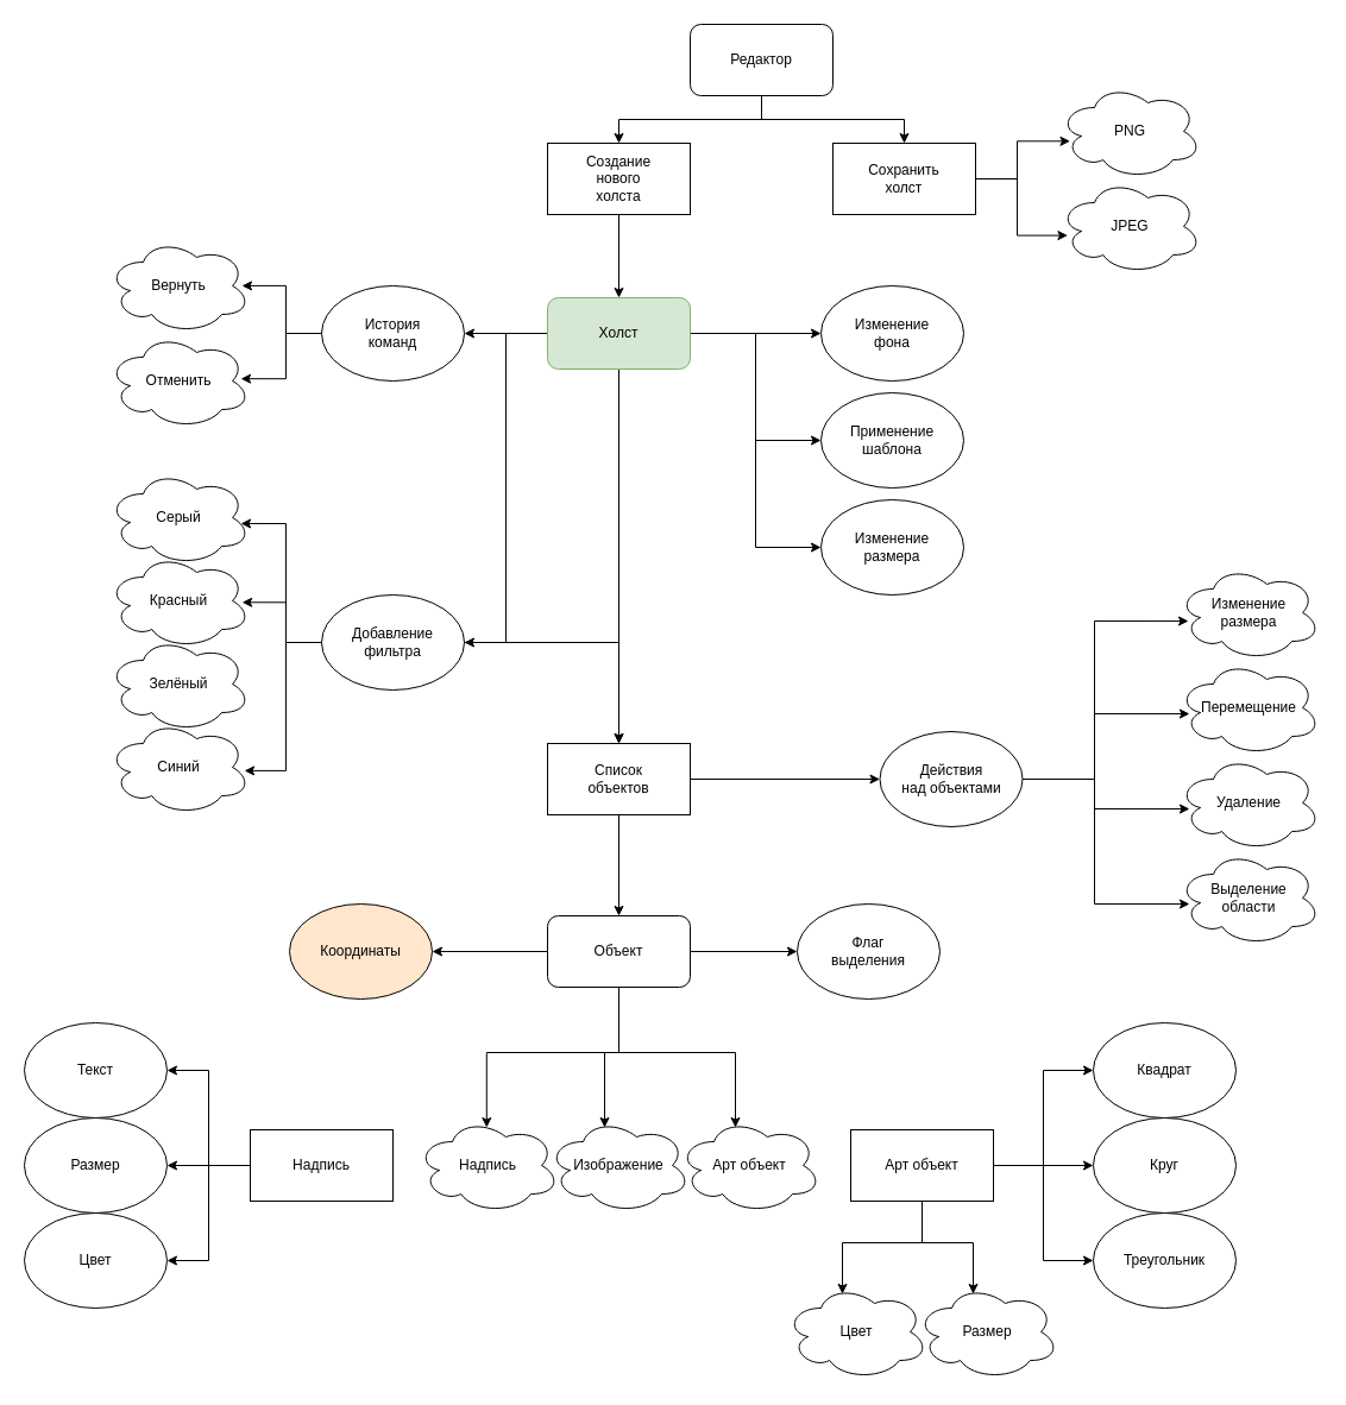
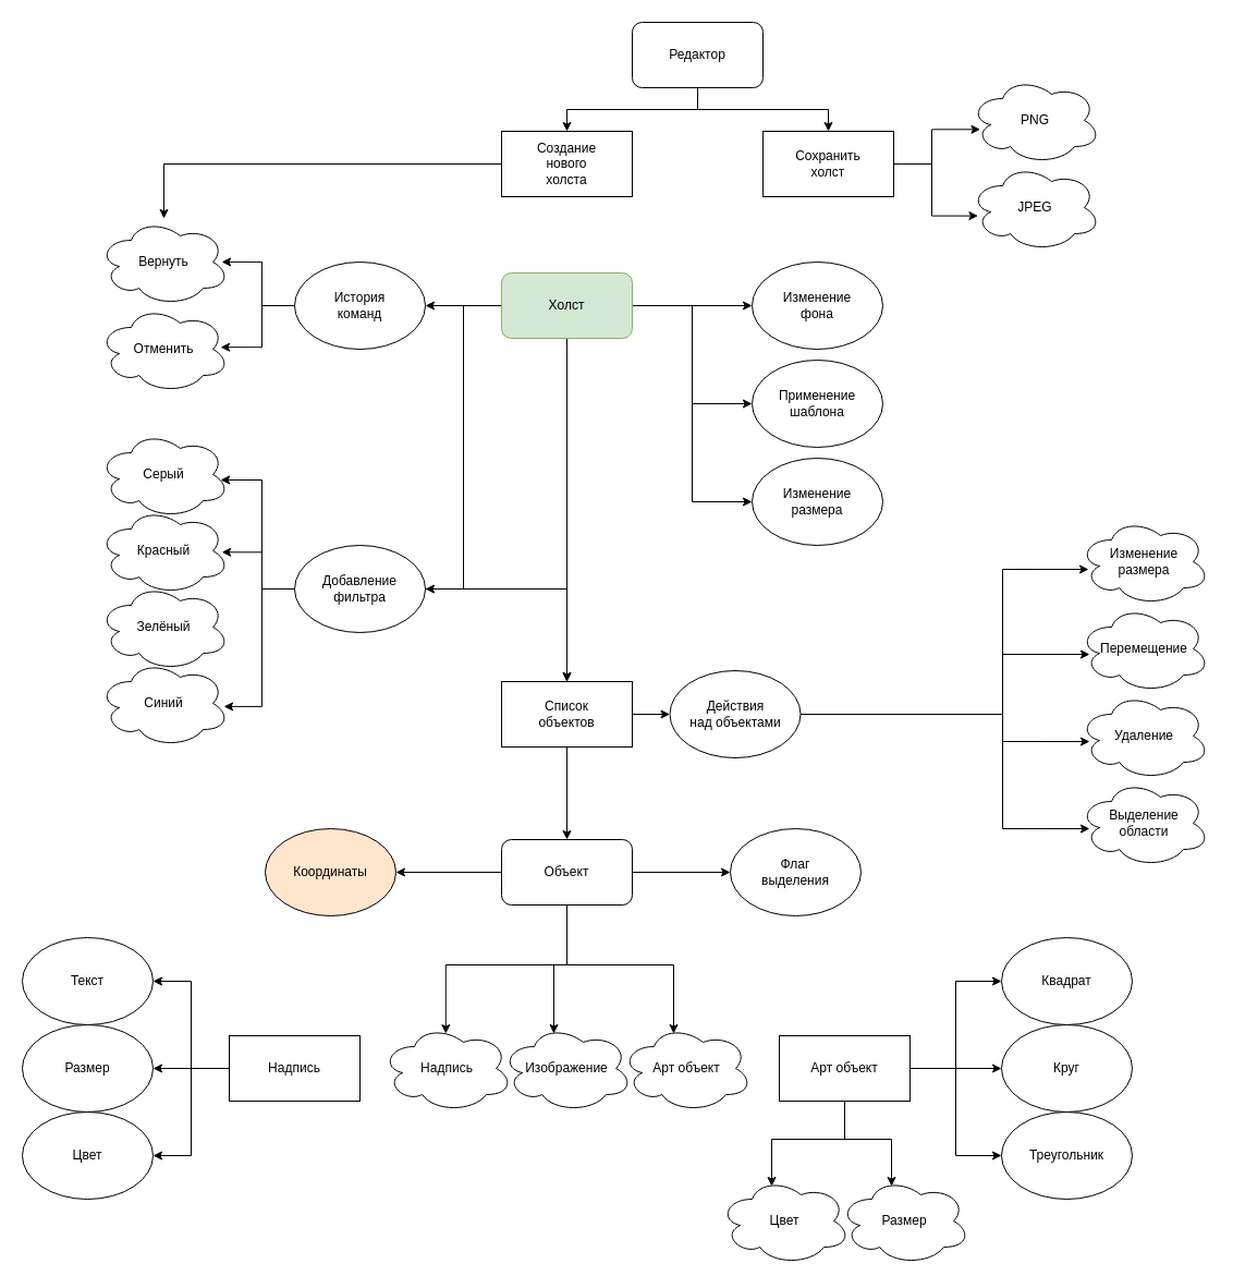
  <mxCell id="0" />
  <mxCell id="1" parent="0" />
  <mxCell id="2" style="edgeStyle=orthogonalEdgeStyle;rounded=0;orthogonalLoop=1;jettySize=auto;html=1;entryX=1;entryY=0.5;entryDx=0;entryDy=0;" parent="1" source="8" target="24" edge="1"><mxGeometry relative="1" as="geometry" /></mxCell>
  <mxCell id="3" style="edgeStyle=orthogonalEdgeStyle;rounded=0;orthogonalLoop=1;jettySize=auto;html=1;entryX=1;entryY=0.5;entryDx=0;entryDy=0;" parent="1" source="8" target="27" edge="1"><mxGeometry relative="1" as="geometry" /></mxCell>
  <mxCell id="4" style="edgeStyle=orthogonalEdgeStyle;rounded=0;orthogonalLoop=1;jettySize=auto;html=1;entryX=0;entryY=0.5;entryDx=0;entryDy=0;" parent="1" source="8" target="21" edge="1"><mxGeometry relative="1" as="geometry" /></mxCell>
  <mxCell id="5" style="edgeStyle=orthogonalEdgeStyle;rounded=0;orthogonalLoop=1;jettySize=auto;html=1;entryX=0;entryY=0.5;entryDx=0;entryDy=0;" parent="1" source="8" target="33" edge="1"><mxGeometry relative="1" as="geometry" /></mxCell>
  <mxCell id="6" style="edgeStyle=orthogonalEdgeStyle;rounded=0;orthogonalLoop=1;jettySize=auto;html=1;entryX=0;entryY=0.5;entryDx=0;entryDy=0;" parent="1" source="8" target="32" edge="1"><mxGeometry relative="1" as="geometry" /></mxCell>
  <mxCell id="7" style="edgeStyle=orthogonalEdgeStyle;rounded=0;orthogonalLoop=1;jettySize=auto;html=1;entryX=0.5;entryY=0;entryDx=0;entryDy=0;" parent="1" source="8" target="50" edge="1"><mxGeometry relative="1" as="geometry" /></mxCell>
  <mxCell id="8" value="Холст" style="rounded=1;whiteSpace=wrap;html=1;fillColor=#d5e8d4;strokeColor=#82b366;" parent="1" vertex="1"><mxGeometry x="460" y="250" width="120" height="60" as="geometry" /></mxCell>
  <mxCell id="9" style="edgeStyle=orthogonalEdgeStyle;rounded=0;orthogonalLoop=1;jettySize=auto;html=1;entryX=1;entryY=0.5;entryDx=0;entryDy=0;exitX=0;exitY=0.5;exitDx=0;exitDy=0;" parent="1" source="12" target="15" edge="1"><mxGeometry relative="1" as="geometry" /></mxCell>
  <mxCell id="10" style="edgeStyle=orthogonalEdgeStyle;rounded=0;orthogonalLoop=1;jettySize=auto;html=1;entryX=1;entryY=0.5;entryDx=0;entryDy=0;" parent="1" source="12" target="13" edge="1"><mxGeometry relative="1" as="geometry" /></mxCell>
  <mxCell id="11" style="edgeStyle=orthogonalEdgeStyle;rounded=0;orthogonalLoop=1;jettySize=auto;html=1;entryX=1;entryY=0.5;entryDx=0;entryDy=0;" parent="1" source="12" target="14" edge="1"><mxGeometry relative="1" as="geometry" /></mxCell>
  <mxCell id="12" value="Надпись" style="rounded=0;whiteSpace=wrap;html=1;" parent="1" vertex="1"><mxGeometry x="210" y="950" width="120" height="60" as="geometry" /></mxCell>
  <mxCell id="13" value="Размер" style="ellipse;whiteSpace=wrap;html=1;" parent="1" vertex="1"><mxGeometry x="20" y="940" width="120" height="80" as="geometry" /></mxCell>
  <mxCell id="14" value="Цвет" style="ellipse;whiteSpace=wrap;html=1;" parent="1" vertex="1"><mxGeometry x="20" y="1020" width="120" height="80" as="geometry" /></mxCell>
  <mxCell id="15" value="Текст" style="ellipse;whiteSpace=wrap;html=1;" parent="1" vertex="1"><mxGeometry x="20" y="860" width="120" height="80" as="geometry" /></mxCell>
  <mxCell id="16" value="Надпись" style="ellipse;shape=cloud;whiteSpace=wrap;html=1;fontSize=12;" parent="1" vertex="1"><mxGeometry x="350" y="940" width="120" height="80" as="geometry" /></mxCell>
  <mxCell id="17" value="Арт объект" style="ellipse;shape=cloud;whiteSpace=wrap;html=1;fontSize=12;" parent="1" vertex="1"><mxGeometry x="570" y="940" width="120" height="80" as="geometry" /></mxCell>
  <mxCell id="18" value="Изображение" style="ellipse;shape=cloud;whiteSpace=wrap;html=1;fontSize=12;" parent="1" vertex="1"><mxGeometry x="460" y="940" width="120" height="80" as="geometry" /></mxCell>
  <mxCell id="19" value="Перемещение" style="ellipse;shape=cloud;whiteSpace=wrap;html=1;fontSize=12;" parent="1" vertex="1"><mxGeometry x="990" y="555" width="120" height="80" as="geometry" /></mxCell>
  <mxCell id="20" value="Удаление" style="ellipse;shape=cloud;whiteSpace=wrap;html=1;fontSize=12;" parent="1" vertex="1"><mxGeometry x="990" y="635" width="120" height="80" as="geometry" /></mxCell>
  <mxCell id="21" value="Изменение&lt;br&gt;фона" style="ellipse;whiteSpace=wrap;html=1;" parent="1" vertex="1"><mxGeometry x="690" y="240" width="120" height="80" as="geometry" /></mxCell>
  <mxCell id="22" value="JPEG" style="ellipse;shape=cloud;whiteSpace=wrap;html=1;" parent="1" vertex="1"><mxGeometry x="890" y="150" width="120" height="80" as="geometry" /></mxCell>
  <mxCell id="23" value="PNG" style="ellipse;shape=cloud;whiteSpace=wrap;html=1;" parent="1" vertex="1"><mxGeometry x="890" y="70" width="120" height="80" as="geometry" /></mxCell>
  <mxCell id="24" value="История&lt;br&gt;команд" style="ellipse;whiteSpace=wrap;html=1;" parent="1" vertex="1"><mxGeometry x="270" y="240" width="120" height="80" as="geometry" /></mxCell>
  <mxCell id="25" value="Отменить" style="ellipse;shape=cloud;whiteSpace=wrap;html=1;" parent="1" vertex="1"><mxGeometry x="90" y="280" width="120" height="80" as="geometry" /></mxCell>
  <mxCell id="26" value="Вернуть" style="ellipse;shape=cloud;whiteSpace=wrap;html=1;" parent="1" vertex="1"><mxGeometry x="90" y="200" width="120" height="80" as="geometry" /></mxCell>
  <mxCell id="27" value="Добавление&lt;br&gt;фильтра" style="ellipse;whiteSpace=wrap;html=1;" parent="1" vertex="1"><mxGeometry x="270" y="500" width="120" height="80" as="geometry" /></mxCell>
  <mxCell id="28" value="Серый" style="ellipse;shape=cloud;whiteSpace=wrap;html=1;" parent="1" vertex="1"><mxGeometry x="90" y="395" width="120" height="80" as="geometry" /></mxCell>
  <mxCell id="29" value="Красный" style="ellipse;shape=cloud;whiteSpace=wrap;html=1;" parent="1" vertex="1"><mxGeometry x="90" y="465" width="120" height="80" as="geometry" /></mxCell>
  <mxCell id="30" value="Зелёный" style="ellipse;shape=cloud;whiteSpace=wrap;html=1;" parent="1" vertex="1"><mxGeometry x="90" y="535" width="120" height="80" as="geometry" /></mxCell>
  <mxCell id="31" value="Синий" style="ellipse;shape=cloud;whiteSpace=wrap;html=1;" parent="1" vertex="1"><mxGeometry x="90" y="605" width="120" height="80" as="geometry" /></mxCell>
  <mxCell id="32" value="Изменение&lt;br&gt;размера" style="ellipse;whiteSpace=wrap;html=1;" parent="1" vertex="1"><mxGeometry x="690" y="420" width="120" height="80" as="geometry" /></mxCell>
  <mxCell id="33" value="Применение&lt;br&gt;шаблона" style="ellipse;whiteSpace=wrap;html=1;" parent="1" vertex="1"><mxGeometry x="690" y="330" width="120" height="80" as="geometry" /></mxCell>
  <mxCell id="34" style="edgeStyle=orthogonalEdgeStyle;rounded=0;orthogonalLoop=1;jettySize=auto;html=1;entryX=0.5;entryY=0;entryDx=0;entryDy=0;" parent="1" source="36" target="38" edge="1"><mxGeometry relative="1" as="geometry" /></mxCell>
  <mxCell id="35" style="edgeStyle=orthogonalEdgeStyle;rounded=0;orthogonalLoop=1;jettySize=auto;html=1;entryX=0.5;entryY=0;entryDx=0;entryDy=0;" parent="1" source="36" target="39" edge="1"><mxGeometry relative="1" as="geometry" /></mxCell>
  <mxCell id="36" value="Редактор" style="rounded=1;whiteSpace=wrap;html=1;" parent="1" vertex="1"><mxGeometry x="580" width="120" height="60" as="geometry" y="20" /></mxCell>
- <mxCell id="37" style="edgeStyle=orthogonalEdgeStyle;rounded=0;orthogonalLoop=1;jettySize=auto;html=1;entryX=0.5;entryY=0;entryDx=0;entryDy=0;" parent="1" source="38" target="8" edge="1"><mxGeometry relative="1" as="geometry" /></mxCell>
+ <mxCell id="37" style="edgeStyle=orthogonalEdgeStyle;rounded=0;orthogonalLoop=1;jettySize=auto;html=1;" parent="1" source="38" target="26" edge="1"><mxGeometry relative="1" as="geometry" /></mxCell>
  <mxCell id="38" value="Создание&lt;br&gt;нового&lt;br&gt;холста" style="rounded=0;whiteSpace=wrap;html=1;" parent="1" vertex="1"><mxGeometry x="460" y="120" width="120" height="60" as="geometry" /></mxCell>
  <mxCell id="39" value="Сохранить&lt;br&gt;холст" style="rounded=0;whiteSpace=wrap;html=1;" parent="1" vertex="1"><mxGeometry x="700" y="120" width="120" height="60" as="geometry" /></mxCell>
  <mxCell id="40" style="edgeStyle=orthogonalEdgeStyle;rounded=0;orthogonalLoop=1;jettySize=auto;html=1;entryX=0.079;entryY=0.604;entryDx=0;entryDy=0;entryPerimeter=0;" parent="1" source="39" target="23" edge="1"><mxGeometry relative="1" as="geometry" /></mxCell>
  <mxCell id="41" style="edgeStyle=orthogonalEdgeStyle;rounded=0;orthogonalLoop=1;jettySize=auto;html=1;entryX=0.062;entryY=0.595;entryDx=0;entryDy=0;entryPerimeter=0;" parent="1" source="39" target="22" edge="1"><mxGeometry relative="1" as="geometry" /></mxCell>
  <mxCell id="42" style="edgeStyle=orthogonalEdgeStyle;rounded=0;orthogonalLoop=1;jettySize=auto;html=1;entryX=0.942;entryY=0.499;entryDx=0;entryDy=0;entryPerimeter=0;" parent="1" source="24" target="26" edge="1"><mxGeometry relative="1" as="geometry" /></mxCell>
  <mxCell id="43" style="edgeStyle=orthogonalEdgeStyle;rounded=0;orthogonalLoop=1;jettySize=auto;html=1;entryX=0.934;entryY=0.477;entryDx=0;entryDy=0;entryPerimeter=0;" parent="1" source="24" target="25" edge="1"><mxGeometry relative="1" as="geometry" /></mxCell>
  <mxCell id="44" style="edgeStyle=orthogonalEdgeStyle;rounded=0;orthogonalLoop=1;jettySize=auto;html=1;entryX=0.934;entryY=0.562;entryDx=0;entryDy=0;entryPerimeter=0;" parent="1" source="27" target="28" edge="1"><mxGeometry relative="1" as="geometry"><Array as="points"><mxPoint x="240" y="540" /><mxPoint x="240" y="440" /></Array></mxGeometry></mxCell>
  <mxCell id="45" style="edgeStyle=orthogonalEdgeStyle;rounded=0;orthogonalLoop=1;jettySize=auto;html=1;entryX=0.943;entryY=0.516;entryDx=0;entryDy=0;entryPerimeter=0;" parent="1" source="27" target="29" edge="1"><mxGeometry relative="1" as="geometry" /></mxCell>
  <mxCell id="46" style="edgeStyle=orthogonalEdgeStyle;rounded=0;orthogonalLoop=1;jettySize=auto;html=1;" parent="1" source="27" target="50" edge="1"><mxGeometry relative="1" as="geometry" /></mxCell>
  <mxCell id="47" style="edgeStyle=orthogonalEdgeStyle;rounded=0;orthogonalLoop=1;jettySize=auto;html=1;entryX=0.959;entryY=0.536;entryDx=0;entryDy=0;entryPerimeter=0;" parent="1" source="27" target="31" edge="1"><mxGeometry relative="1" as="geometry"><Array as="points"><mxPoint x="240" y="540" /><mxPoint x="240" y="648" /></Array></mxGeometry></mxCell>
  <mxCell id="48" style="edgeStyle=orthogonalEdgeStyle;rounded=0;orthogonalLoop=1;jettySize=auto;html=1;entryX=0;entryY=0.5;entryDx=0;entryDy=0;" parent="1" source="50" target="54" edge="1"><mxGeometry relative="1" as="geometry" /></mxCell>
  <mxCell id="49" style="edgeStyle=orthogonalEdgeStyle;rounded=0;orthogonalLoop=1;jettySize=auto;html=1;entryX=0.5;entryY=0;entryDx=0;entryDy=0;" parent="1" source="50" target="53" edge="1"><mxGeometry relative="1" as="geometry" /></mxCell>
  <mxCell id="50" value="Список&lt;br&gt;объектов" style="rounded=0;whiteSpace=wrap;html=1;" parent="1" vertex="1"><mxGeometry x="460" y="625" width="120" height="60" as="geometry" /></mxCell>
  <mxCell id="51" style="edgeStyle=orthogonalEdgeStyle;rounded=0;orthogonalLoop=1;jettySize=auto;html=1;entryX=1;entryY=0.5;entryDx=0;entryDy=0;" edge="1" parent="1" source="53" target="75"><mxGeometry relative="1" as="geometry" /></mxCell>
  <mxCell id="52" style="edgeStyle=orthogonalEdgeStyle;rounded=0;orthogonalLoop=1;jettySize=auto;html=1;entryX=0;entryY=0.5;entryDx=0;entryDy=0;" edge="1" parent="1" source="53" target="76"><mxGeometry relative="1" as="geometry" /></mxCell>
  <mxCell id="53" value="Объект" style="rounded=1;whiteSpace=wrap;html=1;" parent="1" vertex="1"><mxGeometry x="460" y="770" width="120" height="60" as="geometry" /></mxCell>
- <mxCell id="54" value="Действия&lt;br&gt;над объектами" style="ellipse;whiteSpace=wrap;html=1;" parent="1" vertex="1"><mxGeometry x="739.5" y="615" width="120" height="80" as="geometry" /></mxCell>
+ <mxCell id="54" value="Действия&lt;br&gt;над объектами" style="ellipse;whiteSpace=wrap;html=1;" parent="1" vertex="1"><mxGeometry x="614.5" y="615" width="120" height="80" as="geometry" /></mxCell>
  <mxCell id="55" style="edgeStyle=orthogonalEdgeStyle;rounded=0;orthogonalLoop=1;jettySize=auto;html=1;entryX=0;entryY=0.5;entryDx=0;entryDy=0;" parent="1" source="58" target="59" edge="1"><mxGeometry relative="1" as="geometry" /></mxCell>
  <mxCell id="56" style="edgeStyle=orthogonalEdgeStyle;rounded=0;orthogonalLoop=1;jettySize=auto;html=1;" parent="1" source="58" target="60" edge="1"><mxGeometry relative="1" as="geometry" /></mxCell>
  <mxCell id="57" style="edgeStyle=orthogonalEdgeStyle;rounded=0;orthogonalLoop=1;jettySize=auto;html=1;entryX=0;entryY=0.5;entryDx=0;entryDy=0;" parent="1" source="58" target="61" edge="1"><mxGeometry relative="1" as="geometry" /></mxCell>
  <mxCell id="58" value="Арт объект" style="rounded=0;whiteSpace=wrap;html=1;" parent="1" vertex="1"><mxGeometry x="715" y="950" width="120" height="60" as="geometry" /></mxCell>
  <mxCell id="59" value="Квадрат" style="ellipse;whiteSpace=wrap;html=1;" parent="1" vertex="1"><mxGeometry x="919" y="860" width="120" height="80" as="geometry" /></mxCell>
  <mxCell id="60" value="Круг" style="ellipse;whiteSpace=wrap;html=1;" parent="1" vertex="1"><mxGeometry x="919" y="940" width="120" height="80" as="geometry" /></mxCell>
  <mxCell id="61" value="Треугольник" style="ellipse;whiteSpace=wrap;html=1;" parent="1" vertex="1"><mxGeometry x="919" y="1020" width="120" height="80" as="geometry" /></mxCell>
  <mxCell id="62" value="Цвет" style="ellipse;shape=cloud;whiteSpace=wrap;html=1;" parent="1" vertex="1"><mxGeometry x="660" y="1080" width="120" height="80" as="geometry" /></mxCell>
  <mxCell id="63" value="Размер" style="ellipse;shape=cloud;whiteSpace=wrap;html=1;" parent="1" vertex="1"><mxGeometry x="770" y="1080" width="120" height="80" as="geometry" /></mxCell>
  <mxCell id="64" style="edgeStyle=orthogonalEdgeStyle;rounded=0;orthogonalLoop=1;jettySize=auto;html=1;entryX=0.4;entryY=0.1;entryDx=0;entryDy=0;entryPerimeter=0;" parent="1" source="58" target="62" edge="1"><mxGeometry relative="1" as="geometry" /></mxCell>
  <mxCell id="65" style="edgeStyle=orthogonalEdgeStyle;rounded=0;orthogonalLoop=1;jettySize=auto;html=1;entryX=0.4;entryY=0.1;entryDx=0;entryDy=0;entryPerimeter=0;" parent="1" source="58" target="63" edge="1"><mxGeometry relative="1" as="geometry" /></mxCell>
  <mxCell id="66" value="Изменение&lt;br&gt;размера" style="ellipse;shape=cloud;whiteSpace=wrap;html=1;" parent="1" vertex="1"><mxGeometry x="990" y="475" width="120" height="80" as="geometry" /></mxCell>
  <mxCell id="67" value="Выделение&lt;br&gt;области" style="ellipse;shape=cloud;whiteSpace=wrap;html=1;" parent="1" vertex="1"><mxGeometry x="990" y="715" width="120" height="80" as="geometry" /></mxCell>
  <mxCell id="68" style="edgeStyle=orthogonalEdgeStyle;rounded=0;orthogonalLoop=1;jettySize=auto;html=1;entryX=0.49;entryY=0.101;entryDx=0;entryDy=0;entryPerimeter=0;" parent="1" source="53" target="16" edge="1"><mxGeometry relative="1" as="geometry" /></mxCell>
  <mxCell id="69" style="edgeStyle=orthogonalEdgeStyle;rounded=0;orthogonalLoop=1;jettySize=auto;html=1;entryX=0.4;entryY=0.1;entryDx=0;entryDy=0;entryPerimeter=0;" parent="1" source="53" target="17" edge="1"><mxGeometry relative="1" as="geometry" /></mxCell>
  <mxCell id="70" style="edgeStyle=orthogonalEdgeStyle;rounded=0;orthogonalLoop=1;jettySize=auto;html=1;entryX=0.4;entryY=0.1;entryDx=0;entryDy=0;entryPerimeter=0;" parent="1" source="53" target="18" edge="1"><mxGeometry relative="1" as="geometry" /></mxCell>
  <mxCell id="71" style="edgeStyle=orthogonalEdgeStyle;rounded=0;orthogonalLoop=1;jettySize=auto;html=1;entryX=0.083;entryY=0.563;entryDx=0;entryDy=0;entryPerimeter=0;" parent="1" source="54" target="19" edge="1"><mxGeometry relative="1" as="geometry"><Array as="points"><mxPoint x="920" y="655" /><mxPoint x="920" y="600" /></Array></mxGeometry></mxCell>
  <mxCell id="72" style="edgeStyle=orthogonalEdgeStyle;rounded=0;orthogonalLoop=1;jettySize=auto;html=1;entryX=0.075;entryY=0.588;entryDx=0;entryDy=0;entryPerimeter=0;" parent="1" source="54" target="66" edge="1"><mxGeometry relative="1" as="geometry"><Array as="points"><mxPoint x="920" y="655" /><mxPoint x="920" y="522" /></Array></mxGeometry></mxCell>
  <mxCell id="73" style="edgeStyle=orthogonalEdgeStyle;rounded=0;orthogonalLoop=1;jettySize=auto;html=1;entryX=0.083;entryY=0.563;entryDx=0;entryDy=0;entryPerimeter=0;" parent="1" source="54" target="20" edge="1"><mxGeometry relative="1" as="geometry"><Array as="points"><mxPoint x="920" y="655" /><mxPoint x="920" y="680" /></Array></mxGeometry></mxCell>
  <mxCell id="74" style="edgeStyle=orthogonalEdgeStyle;rounded=0;orthogonalLoop=1;jettySize=auto;html=1;entryX=0.083;entryY=0.563;entryDx=0;entryDy=0;entryPerimeter=0;" parent="1" source="54" target="67" edge="1"><mxGeometry relative="1" as="geometry"><Array as="points"><mxPoint x="920" y="655" /><mxPoint x="920" y="760" /></Array></mxGeometry></mxCell>
  <mxCell id="75" value="Координаты" style="ellipse;whiteSpace=wrap;html=1;fillColor=#ffe6cc;" vertex="1" parent="1"><mxGeometry x="243" y="760" width="120" height="80" as="geometry" /></mxCell>
  <mxCell id="76" value="Флаг&lt;br&gt;выделения" style="ellipse;whiteSpace=wrap;html=1;" vertex="1" parent="1"><mxGeometry x="670" y="760" width="120" height="80" as="geometry" /></mxCell>
